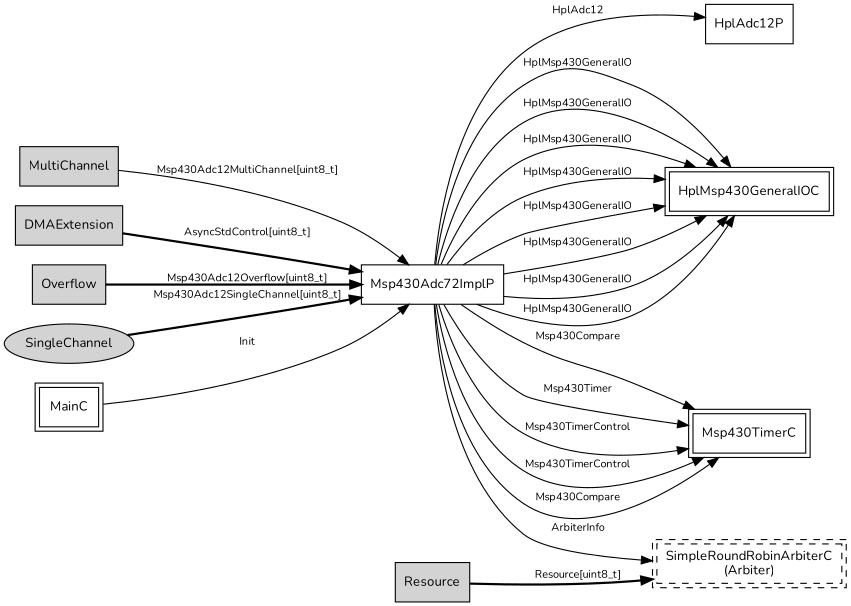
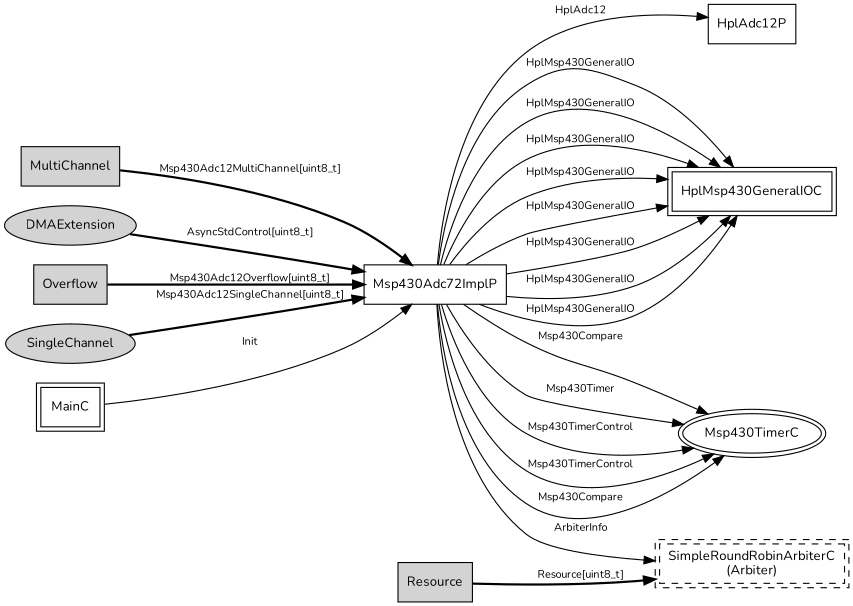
  digraph {
    fontname=Nunito
    rankdir=LR
    node [fontname=Nunito fontsize=12 shape=box]
    edge [fontname=Nunito fontsize=10]
    n1 [label=MultiChannel style=filled]
    n2 [label=Msp430Adc72ImplP]
    n3 [label="SimpleRoundRobinArbiterC\n(Arbiter)" peripheries=2 style=dashed]
    HplAdc12P
    HplMsp430GeneralIOC [peripheries=2]
-   Msp430TimerC [peripheries=2]
-   n7 [label=DMAExtension style=filled]
+   Msp430TimerC [peripheries=2 shape=ellipse]
+   n7 [label=DMAExtension shape=ellipse style=filled]
    n8 [label=Overflow style=filled]
    n9 [label=SingleChannel shape=ellipse style=filled]
    n10 [label=Resource style=filled]
    MainC [peripheries=2]
-   n1 -> n2 [label="Msp430Adc12MultiChannel[uint8_t]" style=solid]
+   n1 -> n2 [label="Msp430Adc12MultiChannel[uint8_t]" style=bold]
    n2 -> n3 [label=ArbiterInfo]
    n2 -> HplAdc12P [label=HplAdc12]
    n2 -> HplMsp430GeneralIOC [label=HplMsp430GeneralIO]
    n2 -> HplMsp430GeneralIOC [label=HplMsp430GeneralIO]
    n2 -> HplMsp430GeneralIOC [label=HplMsp430GeneralIO]
    n2 -> HplMsp430GeneralIOC [label=HplMsp430GeneralIO]
    n2 -> HplMsp430GeneralIOC [label=HplMsp430GeneralIO]
    n2 -> HplMsp430GeneralIOC [label=HplMsp430GeneralIO]
    n2 -> HplMsp430GeneralIOC [label=HplMsp430GeneralIO]
    n2 -> HplMsp430GeneralIOC [label=HplMsp430GeneralIO]
    n2 -> Msp430TimerC [label=Msp430Timer]
    n2 -> Msp430TimerC [label=Msp430TimerControl]
    n2 -> Msp430TimerC [label=Msp430TimerControl]
    n2 -> Msp430TimerC [label=Msp430Compare]
    n2 -> Msp430TimerC [label=Msp430Compare]
    n7 -> n2 [label="AsyncStdControl[uint8_t]" style=bold]
    n8 -> n2 [label="Msp430Adc12Overflow[uint8_t]" style=bold]
    n9 -> n2 [label="Msp430Adc12SingleChannel[uint8_t]" style=bold]
    n10 -> n3 [label="Resource[uint8_t]" style=bold]
    MainC -> n2 [label=Init]
  }
